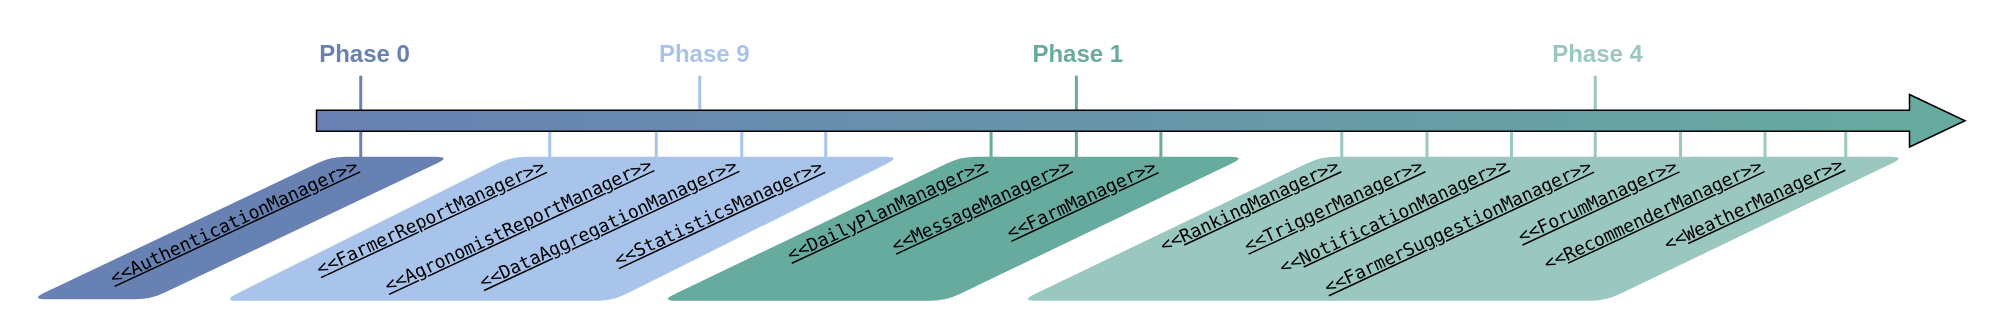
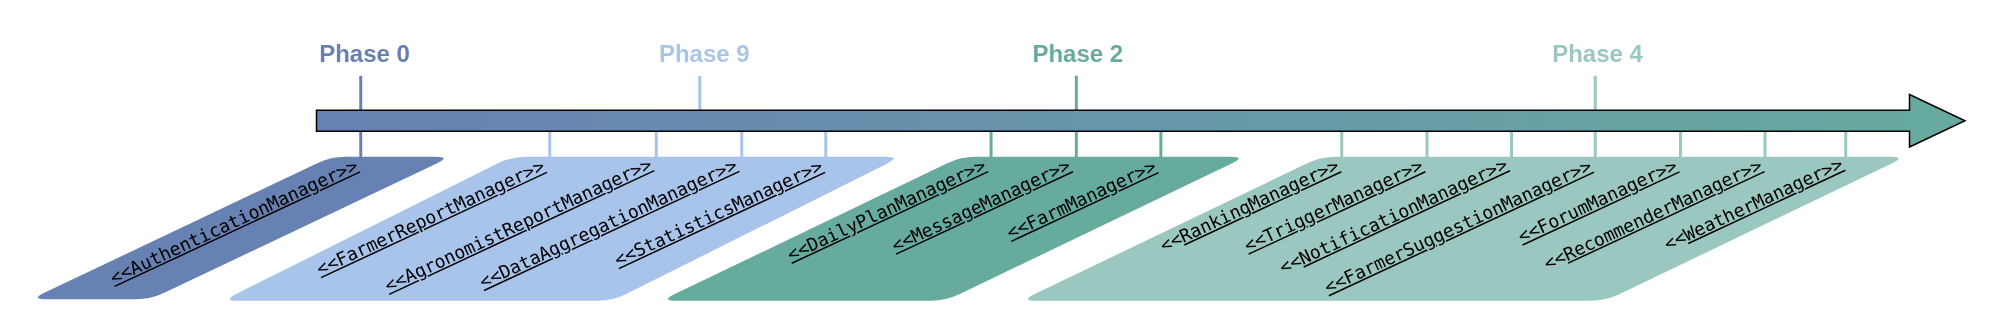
  <mxCell id="0" />
  <mxCell id="1" parent="0" />
  <mxCell id="2" value="" style="endArrow=none;html=1;rounded=0;fillColor=#6881B3;gradientColor=#67AB9F;gradientDirection=east;strokeWidth=2;strokeColor=#A9C4EB;" edge="1" parent="1"><mxGeometry width="50" height="50" relative="1" as="geometry"><mxPoint x="466" y="80" as="sourcePoint" /><mxPoint x="466" y="50" as="targetPoint" /></mxGeometry></mxCell>
  <mxCell id="3" value="" style="shape=parallelogram;perimeter=parallelogramPerimeter;whiteSpace=wrap;html=1;fixedSize=1;size=200;rounded=1;fillColor=#6881B3;strokeColor=none;" vertex="1" parent="1"><mxGeometry x="20" y="104" width="280" height="95" as="geometry" /></mxCell>
  <mxCell id="4" value="" style="shape=parallelogram;perimeter=parallelogramPerimeter;whiteSpace=wrap;html=1;fixedSize=1;size=192;rounded=1;fillColor=#A9C4EB;strokeColor=none;" vertex="1" parent="1"><mxGeometry x="148" y="104" width="452" height="96" as="geometry" /></mxCell>
  <mxCell id="5" value="" style="shape=parallelogram;perimeter=parallelogramPerimeter;whiteSpace=wrap;html=1;fixedSize=1;size=200;rounded=1;fillColor=#9AC7BF;strokeColor=none;" vertex="1" parent="1"><mxGeometry x="680" y="104" width="590" height="96" as="geometry" /></mxCell>
  <mxCell id="6" value="" style="endArrow=none;html=1;rounded=0;fillColor=#6881B3;gradientColor=#67AB9F;gradientDirection=east;strokeWidth=2;strokeColor=#67AB9F;" edge="1" parent="1"><mxGeometry width="50" height="50" relative="1" as="geometry"><mxPoint x="660.23" y="110" as="sourcePoint" /><mxPoint x="660.23" y="80" as="targetPoint" /></mxGeometry></mxCell>
  <mxCell id="7" value="" style="endArrow=none;html=1;rounded=0;fillColor=#6881B3;gradientColor=#67AB9F;gradientDirection=east;strokeWidth=2;strokeColor=#67AB9F;" edge="1" parent="1"><mxGeometry width="50" height="50" relative="1" as="geometry"><mxPoint x="717.06" y="110" as="sourcePoint" /><mxPoint x="717.06" y="50" as="targetPoint" /></mxGeometry></mxCell>
  <mxCell id="8" value="" style="endArrow=none;html=1;rounded=0;fillColor=#6881B3;gradientColor=#67AB9F;gradientDirection=east;strokeWidth=2;strokeColor=#67AB9F;" edge="1" parent="1"><mxGeometry width="50" height="50" relative="1" as="geometry"><mxPoint x="773.41" y="110" as="sourcePoint" /><mxPoint x="773.41" y="80" as="targetPoint" /></mxGeometry></mxCell>
  <mxCell id="9" value="" style="shape=parallelogram;perimeter=parallelogramPerimeter;whiteSpace=wrap;html=1;fixedSize=1;size=200;rounded=1;fillColor=#67AB9F;strokeColor=none;" vertex="1" parent="1"><mxGeometry x="440" y="104" width="390" height="96" as="geometry" /></mxCell>
  <mxCell id="10" value="&lt;pre style=&quot;margin-top: 0px ; margin-bottom: 0px ; margin-left: 0px ; margin-right: 0px ; text-indent: 0px&quot;&gt;&lt;span style=&quot;color: #000000&quot;&gt;&lt;/span&gt;&lt;span style=&quot;text-decoration: underline ; color: #000000&quot;&gt;&amp;lt;&amp;lt;FarmerReportManager&amp;gt;&amp;gt;&lt;/span&gt;&lt;/pre&gt;" style="text;html=1;rotation=335;labelPosition=center;verticalLabelPosition=middle;align=center;verticalAlign=middle;whiteSpace=wrap;textDirection=ltr;horizontal=1;" vertex="1" parent="1"><mxGeometry x="200" y="130" width="174" height="30" as="geometry" /></mxCell>
  <mxCell id="11" value="&lt;pre style=&quot;margin-top: 0px ; margin-bottom: 0px ; margin-left: 0px ; margin-right: 0px ; text-indent: 0px&quot;&gt;&lt;span style=&quot;color: #000000&quot;&gt;&lt;/span&gt;&lt;span style=&quot;text-decoration: underline ; color: #000000&quot;&gt;&amp;lt;&amp;lt;AuthenticationManager&amp;gt;&amp;gt;&lt;/span&gt;&lt;/pre&gt;" style="text;html=1;rotation=335;labelPosition=center;verticalLabelPosition=middle;align=center;verticalAlign=middle;whiteSpace=wrap;textDirection=ltr;horizontal=1;" vertex="1" parent="1"><mxGeometry x="60.53" y="133" width="190" height="30" as="geometry" /></mxCell>
  <mxCell id="12" value="&lt;pre style=&quot;margin-top: 0px ; margin-bottom: 0px ; margin-left: 0px ; margin-right: 0px ; text-indent: 0px&quot;&gt;&lt;span style=&quot;color: #000000&quot;&gt;&lt;/span&gt;&lt;span style=&quot;text-decoration: underline ; color: #000000&quot;&gt;&amp;lt;&amp;lt;AgronomistReportManager&amp;gt;&amp;gt;&lt;/span&gt;&lt;/pre&gt;" style="text;html=1;rotation=335;labelPosition=center;verticalLabelPosition=middle;align=center;verticalAlign=middle;whiteSpace=wrap;textDirection=ltr;horizontal=1;" vertex="1" parent="1"><mxGeometry x="244" y="135" width="203" height="30" as="geometry" /></mxCell>
  <mxCell id="13" value="&lt;pre style=&quot;margin-top: 0px ; margin-bottom: 0px ; margin-left: 0px ; margin-right: 0px ; text-indent: 0px&quot;&gt;&lt;span style=&quot;color: #000000&quot;&gt;&lt;/span&gt;&lt;span style=&quot;text-decoration: underline ; color: #000000&quot;&gt;&amp;lt;&amp;lt;DataAggregationManager&amp;gt;&amp;gt;&lt;/span&gt;&lt;/pre&gt;" style="text;html=1;rotation=335;labelPosition=center;verticalLabelPosition=middle;align=center;verticalAlign=middle;whiteSpace=wrap;textDirection=ltr;horizontal=1;" vertex="1" parent="1"><mxGeometry x="310" y="134" width="191" height="30" as="geometry" /></mxCell>
  <mxCell id="14" value="&lt;pre style=&quot;margin-top: 0px ; margin-bottom: 0px ; margin-left: 0px ; margin-right: 0px ; text-indent: 0px&quot;&gt;&lt;span style=&quot;color: #000000&quot;&gt;&lt;/span&gt;&lt;span style=&quot;text-decoration: underline ; color: #000000&quot;&gt;&amp;lt;&amp;lt;StatisticsManager&amp;gt;&amp;gt;&lt;/span&gt;&lt;/pre&gt;" style="text;html=1;rotation=335;labelPosition=center;verticalLabelPosition=middle;align=center;verticalAlign=middle;whiteSpace=wrap;textDirection=ltr;horizontal=1;" vertex="1" parent="1"><mxGeometry x="404" y="127" width="150" height="30" as="geometry" /></mxCell>
  <mxCell id="15" value="&lt;pre style=&quot;margin-top: 0px ; margin-bottom: 0px ; margin-left: 0px ; margin-right: 0px ; text-indent: 0px&quot;&gt;&lt;span style=&quot;color: #000000&quot;&gt;&lt;/span&gt;&lt;span style=&quot;text-decoration: underline ; color: #000000&quot;&gt;&amp;lt;&amp;lt;DailyPlanManager&amp;gt;&amp;gt;&lt;/span&gt;&lt;/pre&gt;" style="text;html=1;rotation=335;labelPosition=center;verticalLabelPosition=middle;align=center;verticalAlign=middle;whiteSpace=wrap;textDirection=ltr;horizontal=1;" vertex="1" parent="1"><mxGeometry x="516" y="125" width="150" height="30" as="geometry" /></mxCell>
  <mxCell id="16" value="&lt;pre style=&quot;margin-top: 0px ; margin-bottom: 0px ; margin-left: 0px ; margin-right: 0px ; text-indent: 0px&quot;&gt;&lt;span style=&quot;color: #000000&quot;&gt;&lt;/span&gt;&lt;span style=&quot;text-decoration: underline ; color: #000000&quot;&gt;&amp;lt;&amp;lt;MessageManager&amp;gt;&amp;gt;&lt;/span&gt;&lt;/pre&gt;" style="text;html=1;rotation=335;labelPosition=center;verticalLabelPosition=middle;align=center;verticalAlign=middle;whiteSpace=wrap;textDirection=ltr;horizontal=1;" vertex="1" parent="1"><mxGeometry x="589" y="122" width="130" height="30" as="geometry" /></mxCell>
  <mxCell id="17" value="&lt;pre style=&quot;margin-top: 0px ; margin-bottom: 0px ; margin-left: 0px ; margin-right: 0px ; text-indent: 0px&quot;&gt;&lt;span style=&quot;color: #000000&quot;&gt;&lt;/span&gt;&lt;span style=&quot;text-decoration: underline ; color: #000000&quot;&gt;&amp;lt;&amp;lt;FarmManager&amp;gt;&amp;gt;&lt;/span&gt;&lt;/pre&gt;" style="text;html=1;rotation=335;labelPosition=center;verticalLabelPosition=middle;align=center;verticalAlign=middle;whiteSpace=wrap;textDirection=ltr;horizontal=1;" vertex="1" parent="1"><mxGeometry x="671" y="118" width="100" height="30" as="geometry" /></mxCell>
  <mxCell id="18" value="&lt;pre style=&quot;margin-top: 0px ; margin-bottom: 0px ; margin-left: 0px ; margin-right: 0px ; text-indent: 0px&quot;&gt;&amp;lt;&amp;lt;&lt;span style=&quot;color: #000000&quot;&gt;&lt;/span&gt;&lt;span style=&quot;text-decoration: underline ; color: #000000&quot;&gt;RankingManager&amp;gt;&amp;gt;&lt;/span&gt;&lt;/pre&gt;" style="text;html=1;rotation=335;labelPosition=center;verticalLabelPosition=middle;align=center;verticalAlign=middle;whiteSpace=wrap;textDirection=ltr;horizontal=1;" vertex="1" parent="1"><mxGeometry x="768" y="122" width="130" height="30" as="geometry" /></mxCell>
  <mxCell id="19" value="&lt;pre style=&quot;margin-top: 0px ; margin-bottom: 0px ; margin-left: 0px ; margin-right: 0px ; text-indent: 0px&quot;&gt;&lt;span style=&quot;color: #000000&quot;&gt;&lt;/span&gt;&lt;span style=&quot;text-decoration: underline ; color: #000000&quot;&gt;&amp;lt;&amp;lt;TriggerManager&amp;gt;&amp;gt;&lt;/span&gt;&lt;/pre&gt;" style="text;html=1;rotation=335;labelPosition=center;verticalLabelPosition=middle;align=center;verticalAlign=middle;whiteSpace=wrap;textDirection=ltr;horizontal=1;" vertex="1" parent="1"><mxGeometry x="824" y="122" width="130" height="30" as="geometry" /></mxCell>
  <mxCell id="20" value="&lt;pre style=&quot;margin-top: 0px ; margin-bottom: 0px ; margin-left: 0px ; margin-right: 0px ; text-indent: 0px&quot;&gt;&amp;lt;&amp;lt;&lt;span style=&quot;color: #000000&quot;&gt;&lt;/span&gt;&lt;span style=&quot;text-decoration: underline ; color: #000000&quot;&gt;NotificationManager&amp;gt;&amp;gt;&lt;/span&gt;&lt;/pre&gt;" style="text;html=1;rotation=335;labelPosition=center;verticalLabelPosition=middle;align=center;verticalAlign=middle;whiteSpace=wrap;textDirection=ltr;horizontal=1;" vertex="1" parent="1"><mxGeometry x="849" y="129" width="160" height="30" as="geometry" /></mxCell>
  <mxCell id="21" value="&lt;pre style=&quot;margin-top: 0px ; margin-bottom: 0px ; margin-left: 0px ; margin-right: 0px ; text-indent: 0px&quot;&gt;&lt;span style=&quot;color: #000000&quot;&gt;&lt;/span&gt;&lt;span style=&quot;text-decoration: underline ; color: #000000&quot;&gt;&amp;lt;&amp;lt;ForumManager&amp;gt;&amp;gt;&lt;/span&gt;&lt;/pre&gt;" style="text;html=1;rotation=335;labelPosition=center;verticalLabelPosition=middle;align=center;verticalAlign=middle;whiteSpace=wrap;textDirection=ltr;horizontal=1;" vertex="1" parent="1"><mxGeometry x="1010" y="119" width="110" height="30" as="geometry" /></mxCell>
  <mxCell id="22" value="&lt;pre style=&quot;margin-top: 0px ; margin-bottom: 0px ; margin-left: 0px ; margin-right: 0px ; text-indent: 0px&quot;&gt;&lt;span style=&quot;color: #000000&quot;&gt;&lt;/span&gt;&lt;span style=&quot;text-decoration: underline ; color: #000000&quot;&gt;&amp;lt;&amp;lt;FarmerSuggestionManager&amp;gt;&amp;gt;&lt;/span&gt;&lt;/pre&gt;" style="text;html=1;rotation=335;labelPosition=center;verticalLabelPosition=middle;align=center;verticalAlign=middle;whiteSpace=wrap;textDirection=ltr;horizontal=1;" vertex="1" parent="1"><mxGeometry x="877" y="136" width="190" height="30" as="geometry" /></mxCell>
  <mxCell id="23" value="&lt;pre style=&quot;margin-top: 0px ; margin-bottom: 0px ; margin-left: 0px ; margin-right: 0px ; text-indent: 0px&quot;&gt;&amp;lt;&amp;lt;&lt;span style=&quot;color: #000000&quot;&gt;&lt;/span&gt;&lt;span style=&quot;text-decoration: underline ; color: #000000&quot;&gt;RecommenderManager&amp;gt;&amp;gt;&lt;/span&gt;&lt;/pre&gt;" style="text;html=1;rotation=335;labelPosition=center;verticalLabelPosition=middle;align=center;verticalAlign=middle;whiteSpace=wrap;textDirection=ltr;horizontal=1;" vertex="1" parent="1"><mxGeometry x="1022" y="128" width="160" height="30" as="geometry" /></mxCell>
  <mxCell id="24" value="&lt;pre style=&quot;margin-top: 0px ; margin-bottom: 0px ; margin-left: 0px ; margin-right: 0px ; text-indent: 0px&quot;&gt;&amp;lt;&amp;lt;&lt;span style=&quot;color: #000000&quot;&gt;&lt;/span&gt;&lt;span style=&quot;text-decoration: underline ; color: #000000&quot;&gt;WeatherManager&amp;gt;&amp;gt;&lt;/span&gt;&lt;/pre&gt;" style="text;html=1;rotation=335;labelPosition=center;verticalLabelPosition=middle;align=center;verticalAlign=middle;whiteSpace=wrap;textDirection=ltr;horizontal=1;" vertex="1" parent="1"><mxGeometry x="1099" y="121" width="140" height="30" as="geometry" /></mxCell>
  <mxCell id="25" value="" style="endArrow=none;html=1;rounded=0;fillColor=#6881B3;gradientColor=#67AB9F;gradientDirection=east;strokeWidth=2;strokeColor=#6881B3;" edge="1" parent="1"><mxGeometry width="50" height="50" relative="1" as="geometry"><mxPoint x="240" y="110" as="sourcePoint" /><mxPoint x="240" y="50" as="targetPoint" /></mxGeometry></mxCell>
  <mxCell id="26" value="" style="endArrow=none;html=1;rounded=0;fillColor=#6881B3;gradientColor=#67AB9F;gradientDirection=east;strokeWidth=2;strokeColor=#A9C4EB;" edge="1" parent="1"><mxGeometry width="50" height="50" relative="1" as="geometry"><mxPoint x="366" y="110" as="sourcePoint" /><mxPoint x="366" y="80" as="targetPoint" /></mxGeometry></mxCell>
  <mxCell id="27" value="" style="endArrow=none;html=1;rounded=0;fillColor=#6881B3;gradientColor=#67AB9F;gradientDirection=east;strokeWidth=2;strokeColor=#A9C4EB;" edge="1" parent="1"><mxGeometry width="50" height="50" relative="1" as="geometry"><mxPoint x="437" y="110" as="sourcePoint" /><mxPoint x="437" y="80" as="targetPoint" /></mxGeometry></mxCell>
  <mxCell id="28" value="" style="endArrow=none;html=1;rounded=0;fillColor=#6881B3;gradientColor=#67AB9F;gradientDirection=east;strokeWidth=2;strokeColor=#A9C4EB;" edge="1" parent="1"><mxGeometry width="50" height="50" relative="1" as="geometry"><mxPoint x="494" y="110" as="sourcePoint" /><mxPoint x="494" y="80" as="targetPoint" /></mxGeometry></mxCell>
  <mxCell id="29" value="" style="endArrow=none;html=1;rounded=0;fillColor=#6881B3;gradientColor=#67AB9F;gradientDirection=east;strokeWidth=2;strokeColor=#A9C4EB;" edge="1" parent="1"><mxGeometry width="50" height="50" relative="1" as="geometry"><mxPoint x="550" y="110" as="sourcePoint" /><mxPoint x="550" y="80" as="targetPoint" /></mxGeometry></mxCell>
  <mxCell id="30" value="" style="endArrow=none;html=1;rounded=0;fillColor=#6881B3;gradientColor=#67AB9F;gradientDirection=east;strokeWidth=2;strokeColor=#9AC7BF;" edge="1" parent="1"><mxGeometry width="50" height="50" relative="1" as="geometry"><mxPoint x="894" y="110" as="sourcePoint" /><mxPoint x="894" y="80" as="targetPoint" /></mxGeometry></mxCell>
  <mxCell id="31" value="" style="endArrow=none;html=1;rounded=0;fillColor=#6881B3;gradientColor=#67AB9F;gradientDirection=east;strokeWidth=2;strokeColor=#9AC7BF;" edge="1" parent="1"><mxGeometry width="50" height="50" relative="1" as="geometry"><mxPoint x="950.83" y="110" as="sourcePoint" /><mxPoint x="950.83" y="80" as="targetPoint" /></mxGeometry></mxCell>
  <mxCell id="32" value="" style="endArrow=none;html=1;rounded=0;fillColor=#6881B3;gradientColor=#67AB9F;gradientDirection=east;strokeWidth=2;strokeColor=#9AC7BF;" edge="1" parent="1"><mxGeometry width="50" height="50" relative="1" as="geometry"><mxPoint x="1007.18" y="110" as="sourcePoint" /><mxPoint x="1007.18" y="80" as="targetPoint" /></mxGeometry></mxCell>
  <mxCell id="33" value="" style="endArrow=none;html=1;rounded=0;fillColor=#6881B3;gradientColor=#67AB9F;gradientDirection=east;strokeWidth=2;strokeColor=#9AC7BF;" edge="1" parent="1"><mxGeometry width="50" height="50" relative="1" as="geometry"><mxPoint x="1063" y="110" as="sourcePoint" /><mxPoint x="1063" y="50" as="targetPoint" /></mxGeometry></mxCell>
  <mxCell id="34" value="" style="endArrow=none;html=1;rounded=0;fillColor=#6881B3;gradientColor=#67AB9F;gradientDirection=east;strokeWidth=2;strokeColor=#9AC7BF;" edge="1" parent="1"><mxGeometry width="50" height="50" relative="1" as="geometry"><mxPoint x="1119.83" y="110" as="sourcePoint" /><mxPoint x="1119.83" y="80" as="targetPoint" /></mxGeometry></mxCell>
  <mxCell id="35" value="" style="endArrow=none;html=1;rounded=0;fillColor=#6881B3;gradientColor=#67AB9F;gradientDirection=east;strokeWidth=2;strokeColor=#9AC7BF;" edge="1" parent="1"><mxGeometry width="50" height="50" relative="1" as="geometry"><mxPoint x="1176.18" y="110" as="sourcePoint" /><mxPoint x="1176.18" y="80" as="targetPoint" /></mxGeometry></mxCell>
  <mxCell id="36" value="" style="endArrow=none;html=1;rounded=0;fillColor=#6881B3;gradientColor=#67AB9F;gradientDirection=east;strokeWidth=2;strokeColor=#9AC7BF;" edge="1" parent="1"><mxGeometry width="50" height="50" relative="1" as="geometry"><mxPoint x="1230" y="110" as="sourcePoint" /><mxPoint x="1230" y="80" as="targetPoint" /></mxGeometry></mxCell>
  <mxCell id="37" value="" style="shape=flexArrow;endArrow=classic;html=1;rounded=0;fillColor=#6881B3;gradientColor=#67AB9F;gradientDirection=east;width=14;endSize=12;" edge="1" parent="1"><mxGeometry width="50" height="50" relative="1" as="geometry"><mxPoint x="210" y="80" as="sourcePoint" /><mxPoint x="1310" y="80" as="targetPoint" /></mxGeometry></mxCell>
  <mxCell id="38" value="&lt;font style=&quot;font-size: 16px;&quot; color=&quot;#6881B3&quot;&gt;Phase 0&lt;/font&gt;" style="text;html=1;strokeColor=none;fillColor=none;align=center;verticalAlign=middle;whiteSpace=wrap;rounded=0;fontStyle=1;fontSize=16;fontColor=#6881B3;" vertex="1" parent="1"><mxGeometry x="208" y="20" width="70" height="30" as="geometry" /></mxCell>
  <mxCell id="39" value="&lt;font style=&quot;font-size: 16px;&quot; color=&quot;#A9C4EB&quot;&gt;Phase 9&lt;/font&gt;" style="text;html=1;strokeColor=none;fillColor=none;align=center;verticalAlign=middle;whiteSpace=wrap;rounded=0;fontStyle=1;fontSize=16;" vertex="1" parent="1"><mxGeometry x="435" y="20" width="69" height="30" as="geometry" /></mxCell>
- <mxCell id="40" value="&lt;font style=&quot;font-size: 16px&quot; color=&quot;#67AB9F&quot;&gt;Phase 1&lt;br&gt;&lt;/font&gt;" style="text;html=1;strokeColor=none;fillColor=none;align=center;verticalAlign=middle;whiteSpace=wrap;rounded=0;fontStyle=1;fontSize=16;" vertex="1" parent="1"><mxGeometry x="684" y="20" width="69" height="30" as="geometry" /></mxCell>
+ <mxCell id="40" value="&lt;font style=&quot;font-size: 16px&quot; color=&quot;#67AB9F&quot;&gt;Phase 2&lt;br&gt;&lt;/font&gt;" style="text;html=1;strokeColor=none;fillColor=none;align=center;verticalAlign=middle;whiteSpace=wrap;rounded=0;fontStyle=1;fontSize=16;" vertex="1" parent="1"><mxGeometry x="684" y="20" width="69" height="30" as="geometry" /></mxCell>
  <mxCell id="41" value="&lt;font style=&quot;font-size: 16px&quot; color=&quot;#9AC7BF&quot;&gt;Phase 4&lt;br&gt;&lt;/font&gt;" style="text;html=1;strokeColor=none;fillColor=none;align=center;verticalAlign=middle;whiteSpace=wrap;rounded=0;fontStyle=1;fontSize=16;" vertex="1" parent="1"><mxGeometry x="1030" y="20" width="70" height="30" as="geometry" /></mxCell>
